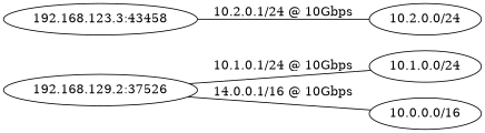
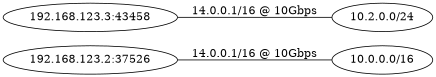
  graph {
    rankdir=LR
-   n1 [label="192.168.129.2:37526"]
-   n2 [label="10.1.0.0/24"]
+   n1 [label="192.168.123.2:37526"]
    n3 [label="10.0.0.0/16"]
    n4 [label="192.168.123.3:43458"]
    n5 [label="10.2.0.0/24"]
-   n1 -- n2 [label="10.1.0.1/24 @ 10Gbps"]
    n1 -- n3 [label="14.0.0.1/16 @ 10Gbps"]
-   n4 -- n5 [label="10.2.0.1/24 @ 10Gbps"]
+   n4 -- n5 [label="14.0.0.1/16 @ 10Gbps"]
  }
